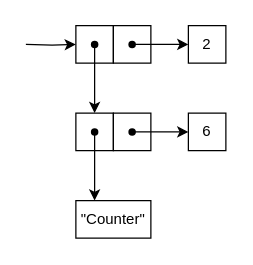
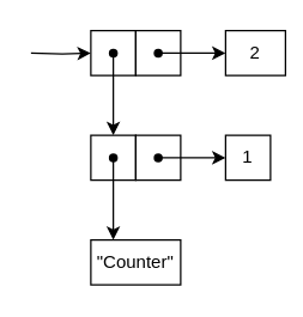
  <mxCell id="0" />
  <mxCell id="1" parent="0" />
  <mxCell id="2" value="" style="rounded=0;whiteSpace=wrap;html=1;" vertex="1" parent="1"><mxGeometry x="60" y="90" width="30" height="30" as="geometry" /></mxCell>
  <mxCell id="3" value="" style="rounded=0;whiteSpace=wrap;html=1;" vertex="1" parent="1"><mxGeometry x="90" y="90" width="30" height="30" as="geometry" /></mxCell>
  <mxCell id="4" value="" style="endArrow=classic;html=1;rounded=0;" edge="1" parent="1" source="6"><mxGeometry width="50" height="50" relative="1" as="geometry"><mxPoint x="340" y="270" as="sourcePoint" /><mxPoint x="75" y="160" as="targetPoint" /></mxGeometry></mxCell>
  <mxCell id="5" value="" style="endArrow=classic;html=1;rounded=0;entryX=0;entryY=0.5;entryDx=0;entryDy=0;" edge="1" parent="1" source="7" target="9"><mxGeometry width="50" height="50" relative="1" as="geometry"><mxPoint x="85" y="130" as="sourcePoint" /><mxPoint x="105" y="160" as="targetPoint" /></mxGeometry></mxCell>
  <mxCell id="6" value="" style="shape=waypoint;sketch=0;fillStyle=solid;size=6;pointerEvents=1;points=[];fillColor=none;resizable=0;rotatable=0;perimeter=centerPerimeter;snapToPoint=1;" vertex="1" parent="1"><mxGeometry x="65" y="95" width="20" height="20" as="geometry" /></mxCell>
  <mxCell id="7" value="" style="shape=waypoint;sketch=0;fillStyle=solid;size=6;pointerEvents=1;points=[];fillColor=none;resizable=0;rotatable=0;perimeter=centerPerimeter;snapToPoint=1;" vertex="1" parent="1"><mxGeometry x="95" y="95" width="20" height="20" as="geometry" /></mxCell>
  <mxCell id="8" value="&quot;Counter&quot;" style="rounded=0;whiteSpace=wrap;html=1;" vertex="1" parent="1"><mxGeometry x="60" y="160" width="60" height="30" as="geometry" /></mxCell>
- <mxCell id="9" value="6" style="rounded=0;whiteSpace=wrap;html=1;" vertex="1" parent="1"><mxGeometry x="150" y="90" width="30" height="30" as="geometry" /></mxCell>
+ <mxCell id="9" value="1" style="rounded=0;whiteSpace=wrap;html=1;" vertex="1" parent="1"><mxGeometry x="150" y="90" width="30" height="30" as="geometry" /></mxCell>
  <mxCell id="10" value="" style="rounded=0;whiteSpace=wrap;html=1;" vertex="1" parent="1"><mxGeometry x="60" y="20" width="30" height="30" as="geometry" /></mxCell>
  <mxCell id="11" value="" style="rounded=0;whiteSpace=wrap;html=1;" vertex="1" parent="1"><mxGeometry x="90" y="20" width="30" height="30" as="geometry" /></mxCell>
  <mxCell id="12" value="" style="endArrow=classic;html=1;rounded=0;" edge="1" parent="1" source="14"><mxGeometry width="50" height="50" relative="1" as="geometry"><mxPoint x="340" y="200" as="sourcePoint" /><mxPoint x="75" y="90" as="targetPoint" /></mxGeometry></mxCell>
  <mxCell id="13" value="" style="endArrow=classic;html=1;rounded=0;entryX=0;entryY=0.5;entryDx=0;entryDy=0;" edge="1" parent="1" source="15" target="16"><mxGeometry width="50" height="50" relative="1" as="geometry"><mxPoint x="85" y="60" as="sourcePoint" /><mxPoint x="105" y="90" as="targetPoint" /></mxGeometry></mxCell>
  <mxCell id="14" value="" style="shape=waypoint;sketch=0;fillStyle=solid;size=6;pointerEvents=1;points=[];fillColor=none;resizable=0;rotatable=0;perimeter=centerPerimeter;snapToPoint=1;" vertex="1" parent="1"><mxGeometry x="65" y="25" width="20" height="20" as="geometry" /></mxCell>
  <mxCell id="15" value="" style="shape=waypoint;sketch=0;fillStyle=solid;size=6;pointerEvents=1;points=[];fillColor=none;resizable=0;rotatable=0;perimeter=centerPerimeter;snapToPoint=1;" vertex="1" parent="1"><mxGeometry x="95" y="25" width="20" height="20" as="geometry" /></mxCell>
- <mxCell id="16" value="2" style="rounded=0;whiteSpace=wrap;html=1;" vertex="1" parent="1"><mxGeometry x="150" y="20" width="30" height="30" as="geometry" /></mxCell>
+ <mxCell id="16" value="2" style="rounded=0;whiteSpace=wrap;html=1;" vertex="1" parent="1"><mxGeometry x="150" y="20" width="40" height="30" as="geometry" /></mxCell>
  <mxCell id="17" style="edgeStyle=orthogonalEdgeStyle;rounded=0;orthogonalLoop=1;jettySize=auto;html=1;exitX=1;exitY=0.5;exitDx=0;exitDy=0;entryX=0;entryY=0.5;entryDx=0;entryDy=0;" edge="1" parent="1" target="10"><mxGeometry relative="1" as="geometry"><mxPoint x="20" y="35" as="sourcePoint" /></mxGeometry></mxCell>
